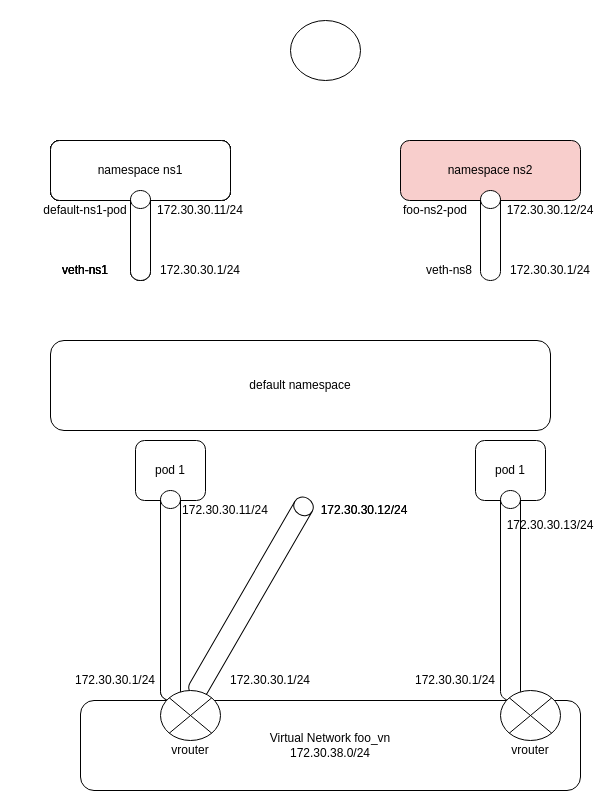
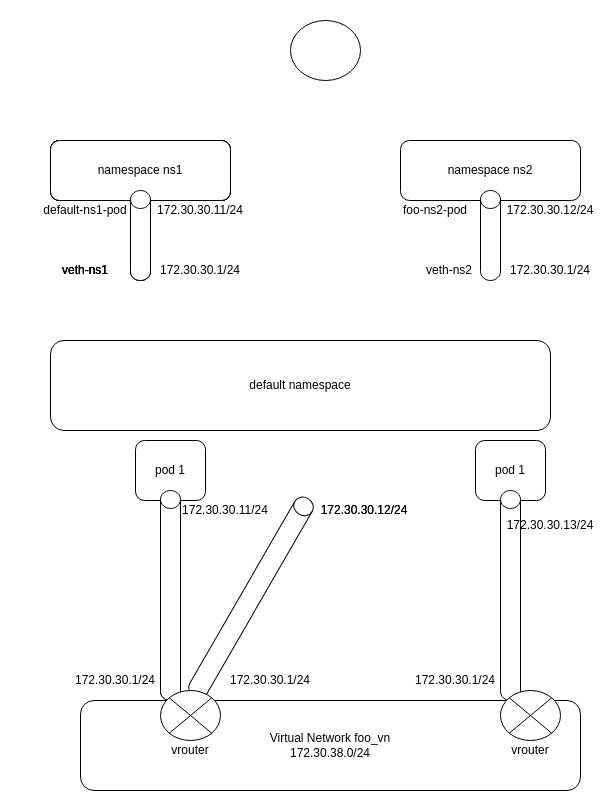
  <mxCell id="0" />
  <mxCell id="1" parent="0" />
  <mxCell id="2" value="" style="shape=cylinder3;whiteSpace=wrap;html=1;boundedLbl=1;backgroundOutline=1;size=9;rotation=30;" vertex="1" parent="1"><mxGeometry x="240.5" y="482.81" width="20" height="227.99" as="geometry" /></mxCell>
  <mxCell id="3" value="namespace ns1" style="rounded=1;whiteSpace=wrap;html=1;" vertex="1" parent="1"><mxGeometry x="50" y="140" width="180" height="60" as="geometry" /></mxCell>
  <mxCell id="4" value="namespace ns1" style="rounded=1;whiteSpace=wrap;html=1;" vertex="1" parent="1"><mxGeometry x="50" y="140" width="180" height="60" as="geometry" /></mxCell>
  <mxCell id="5" value="namespace ns1" style="rounded=1;whiteSpace=wrap;html=1;" vertex="1" parent="1"><mxGeometry x="50" y="140" width="180" height="60" as="geometry" /></mxCell>
  <mxCell id="6" value="default namespace" style="rounded=1;whiteSpace=wrap;html=1;" vertex="1" parent="1"><mxGeometry x="50" y="340" width="500" height="90" as="geometry" /></mxCell>
  <mxCell id="7" value="" style="shape=cylinder3;whiteSpace=wrap;html=1;boundedLbl=1;backgroundOutline=1;size=9;" vertex="1" parent="1"><mxGeometry x="130" y="190" width="20" height="90" as="geometry" /></mxCell>
  <mxCell id="8" value="namespace ns1" style="rounded=1;whiteSpace=wrap;html=1;" vertex="1" parent="1"><mxGeometry x="50" y="140" width="180" height="60" as="geometry" /></mxCell>
  <mxCell id="9" value="" style="shape=cylinder3;whiteSpace=wrap;html=1;boundedLbl=1;backgroundOutline=1;size=9;" vertex="1" parent="1"><mxGeometry x="130" y="190" width="20" height="90" as="geometry" /></mxCell>
  <mxCell id="10" value="namespace ns1" style="rounded=1;whiteSpace=wrap;html=1;" vertex="1" parent="1"><mxGeometry x="50" y="140" width="180" height="60" as="geometry" /></mxCell>
  <mxCell id="11" value="" style="shape=cylinder3;whiteSpace=wrap;html=1;boundedLbl=1;backgroundOutline=1;size=9;" vertex="1" parent="1"><mxGeometry x="130" y="190" width="20" height="90" as="geometry" /></mxCell>
- <mxCell id="12" value="namespace ns2" style="rounded=1;whiteSpace=wrap;html=1;fillColor=#f8cecc;" vertex="1" parent="1"><mxGeometry x="400" y="140" width="180" height="60" as="geometry" /></mxCell>
+ <mxCell id="12" value="namespace ns2" style="rounded=1;whiteSpace=wrap;html=1;" vertex="1" parent="1"><mxGeometry x="400" y="140" width="180" height="60" as="geometry" /></mxCell>
  <mxCell id="13" value="" style="shape=cylinder3;whiteSpace=wrap;html=1;boundedLbl=1;backgroundOutline=1;size=9;" vertex="1" parent="1"><mxGeometry x="480" y="190" width="20" height="90" as="geometry" /></mxCell>
  <mxCell id="14" value="default-ns1-pod" style="text;html=1;strokeColor=none;fillColor=none;align=center;verticalAlign=middle;whiteSpace=wrap;rounded=0;" vertex="1" parent="1"><mxGeometry x="20" y="200" width="130" height="20" as="geometry" /></mxCell>
  <mxCell id="15" value="veth-ns1" style="text;html=1;strokeColor=none;fillColor=none;align=center;verticalAlign=middle;whiteSpace=wrap;rounded=0;" vertex="1" parent="1"><mxGeometry x="20" y="260" width="130" height="20" as="geometry" /></mxCell>
  <mxCell id="16" value="veth-ns1" style="text;html=1;strokeColor=none;fillColor=none;align=center;verticalAlign=middle;whiteSpace=wrap;rounded=0;" vertex="1" parent="1"><mxGeometry x="20" y="260" width="130" height="20" as="geometry" /></mxCell>
  <mxCell id="17" value="veth-ns1" style="text;html=1;strokeColor=none;fillColor=none;align=center;verticalAlign=middle;whiteSpace=wrap;rounded=0;" vertex="1" parent="1"><mxGeometry x="20" y="260" width="130" height="20" as="geometry" /></mxCell>
- <mxCell id="18" value="veth-ns8" style="text;html=1;strokeColor=none;fillColor=none;align=center;verticalAlign=middle;whiteSpace=wrap;rounded=0;" vertex="1" parent="1"><mxGeometry x="384" y="260" width="130" height="20" as="geometry" /></mxCell>
+ <mxCell id="18" value="veth-ns2" style="text;html=1;strokeColor=none;fillColor=none;align=center;verticalAlign=middle;whiteSpace=wrap;rounded=0;" vertex="1" parent="1"><mxGeometry x="384" y="260" width="130" height="20" as="geometry" /></mxCell>
  <mxCell id="19" value="foo-ns2-pod" style="text;html=1;strokeColor=none;fillColor=none;align=center;verticalAlign=middle;whiteSpace=wrap;rounded=0;" vertex="1" parent="1"><mxGeometry x="370" y="200" width="130" height="20" as="geometry" /></mxCell>
  <mxCell id="20" value="172.30.30.1/24" style="text;html=1;strokeColor=none;fillColor=none;align=center;verticalAlign=middle;whiteSpace=wrap;rounded=0;" vertex="1" parent="1"><mxGeometry x="180" y="260" width="40" height="20" as="geometry" /></mxCell>
  <mxCell id="21" value="172.30.30.1/24" style="text;html=1;strokeColor=none;fillColor=none;align=center;verticalAlign=middle;whiteSpace=wrap;rounded=0;" vertex="1" parent="1"><mxGeometry x="530" y="260" width="40" height="20" as="geometry" /></mxCell>
  <mxCell id="22" value="172.30.30.12/24" style="text;html=1;strokeColor=none;fillColor=none;align=center;verticalAlign=middle;whiteSpace=wrap;rounded=0;" vertex="1" parent="1"><mxGeometry x="530" y="200" width="40" height="20" as="geometry" /></mxCell>
  <mxCell id="23" value="172.30.30.11/24" style="text;html=1;strokeColor=none;fillColor=none;align=center;verticalAlign=middle;whiteSpace=wrap;rounded=0;" vertex="1" parent="1"><mxGeometry x="180" y="200" width="40" height="20" as="geometry" /></mxCell>
  <mxCell id="24" value="pod 1" style="rounded=1;whiteSpace=wrap;html=1;" vertex="1" parent="1"><mxGeometry x="135" y="440" width="70" height="60" as="geometry" /></mxCell>
  <mxCell id="25" value="&lt;div&gt;Virtual Network foo_vn&lt;/div&gt;&lt;div&gt;172.30.38.0/24&lt;br&gt;&lt;/div&gt;" style="rounded=1;whiteSpace=wrap;html=1;" vertex="1" parent="1"><mxGeometry x="80" y="700" width="500" height="90" as="geometry" /></mxCell>
  <mxCell id="26" value="" style="shape=cylinder3;whiteSpace=wrap;html=1;boundedLbl=1;backgroundOutline=1;size=9;" vertex="1" parent="1"><mxGeometry x="160" y="610" width="20" height="90" as="geometry" /></mxCell>
  <mxCell id="27" value="" style="shape=cylinder3;whiteSpace=wrap;html=1;boundedLbl=1;backgroundOutline=1;size=9;" vertex="1" parent="1"><mxGeometry x="160" y="490" width="20" height="210" as="geometry" /></mxCell>
  <mxCell id="28" value="172.30.30.1/24" style="text;html=1;strokeColor=none;fillColor=none;align=center;verticalAlign=middle;whiteSpace=wrap;rounded=0;" vertex="1" parent="1"><mxGeometry x="95" y="670" width="40" height="20" as="geometry" /></mxCell>
  <mxCell id="29" value="172.30.30.11/24" style="text;html=1;strokeColor=none;fillColor=none;align=center;verticalAlign=middle;whiteSpace=wrap;rounded=0;" vertex="1" parent="1"><mxGeometry x="205" y="500" width="40" height="20" as="geometry" /></mxCell>
  <mxCell id="30" value="" style="ellipse;whiteSpace=wrap;html=1;" vertex="1" parent="1"><mxGeometry x="290" y="20" width="70" height="60" as="geometry" /></mxCell>
  <mxCell id="31" value="" style="shape=sumEllipse;perimeter=ellipsePerimeter;whiteSpace=wrap;html=1;backgroundOutline=1;" vertex="1" parent="1"><mxGeometry x="160" y="690" width="60" height="50" as="geometry" /></mxCell>
  <mxCell id="32" value="172.30.30.1/24" style="text;html=1;strokeColor=none;fillColor=none;align=center;verticalAlign=middle;whiteSpace=wrap;rounded=0;" vertex="1" parent="1"><mxGeometry x="250" y="670" width="40" height="20" as="geometry" /></mxCell>
  <mxCell id="33" value="172.30.30.12/24" style="text;html=1;strokeColor=none;fillColor=none;align=center;verticalAlign=middle;whiteSpace=wrap;rounded=0;" vertex="1" parent="1"><mxGeometry x="344" y="500" width="40" height="20" as="geometry" /></mxCell>
  <mxCell id="34" value="pod 1" style="rounded=1;whiteSpace=wrap;html=1;" vertex="1" parent="1"><mxGeometry x="475" y="440" width="70" height="60" as="geometry" /></mxCell>
  <mxCell id="35" value="" style="shape=cylinder3;whiteSpace=wrap;html=1;boundedLbl=1;backgroundOutline=1;size=9;" vertex="1" parent="1"><mxGeometry x="500" y="490" width="20" height="210" as="geometry" /></mxCell>
  <mxCell id="36" value="172.30.30.1/24" style="text;html=1;strokeColor=none;fillColor=none;align=center;verticalAlign=middle;whiteSpace=wrap;rounded=0;" vertex="1" parent="1"><mxGeometry x="435" y="670" width="40" height="20" as="geometry" /></mxCell>
  <mxCell id="37" value="" style="shape=sumEllipse;perimeter=ellipsePerimeter;whiteSpace=wrap;html=1;backgroundOutline=1;" vertex="1" parent="1"><mxGeometry x="500" y="690" width="60" height="50" as="geometry" /></mxCell>
  <mxCell id="38" value="172.30.30.12/24" style="text;html=1;strokeColor=none;fillColor=none;align=center;verticalAlign=middle;whiteSpace=wrap;rounded=0;" vertex="1" parent="1"><mxGeometry x="344" y="500" width="40" height="20" as="geometry" /></mxCell>
  <mxCell id="39" value="172.30.30.13/24" style="text;html=1;strokeColor=none;fillColor=none;align=center;verticalAlign=middle;whiteSpace=wrap;rounded=0;" vertex="1" parent="1"><mxGeometry x="530" y="515" width="40" height="20" as="geometry" /></mxCell>
  <mxCell id="40" value="vrouter" style="text;html=1;strokeColor=none;fillColor=none;align=center;verticalAlign=middle;whiteSpace=wrap;rounded=0;" vertex="1" parent="1"><mxGeometry x="170" y="740" width="40" height="20" as="geometry" /></mxCell>
  <mxCell id="41" value="vrouter" style="text;html=1;strokeColor=none;fillColor=none;align=center;verticalAlign=middle;whiteSpace=wrap;rounded=0;" vertex="1" parent="1"><mxGeometry x="510" y="740" width="40" height="20" as="geometry" /></mxCell>
